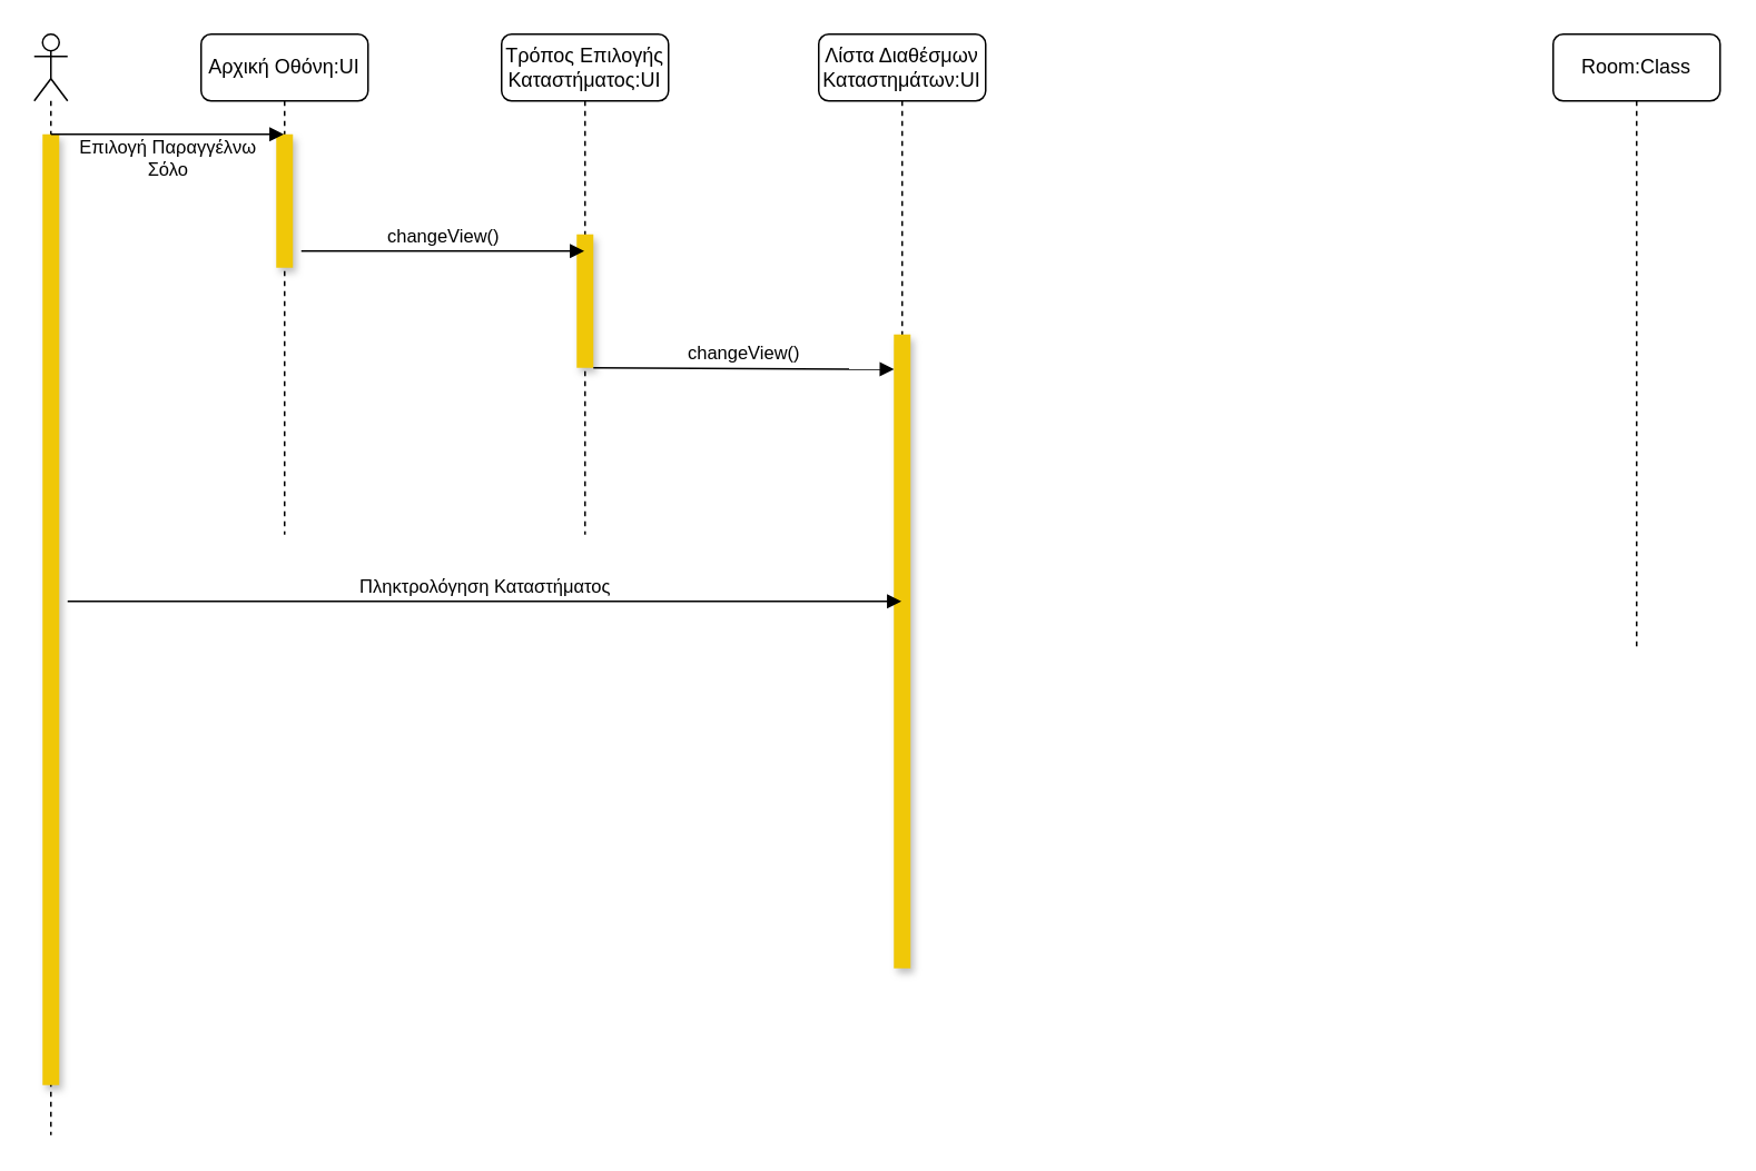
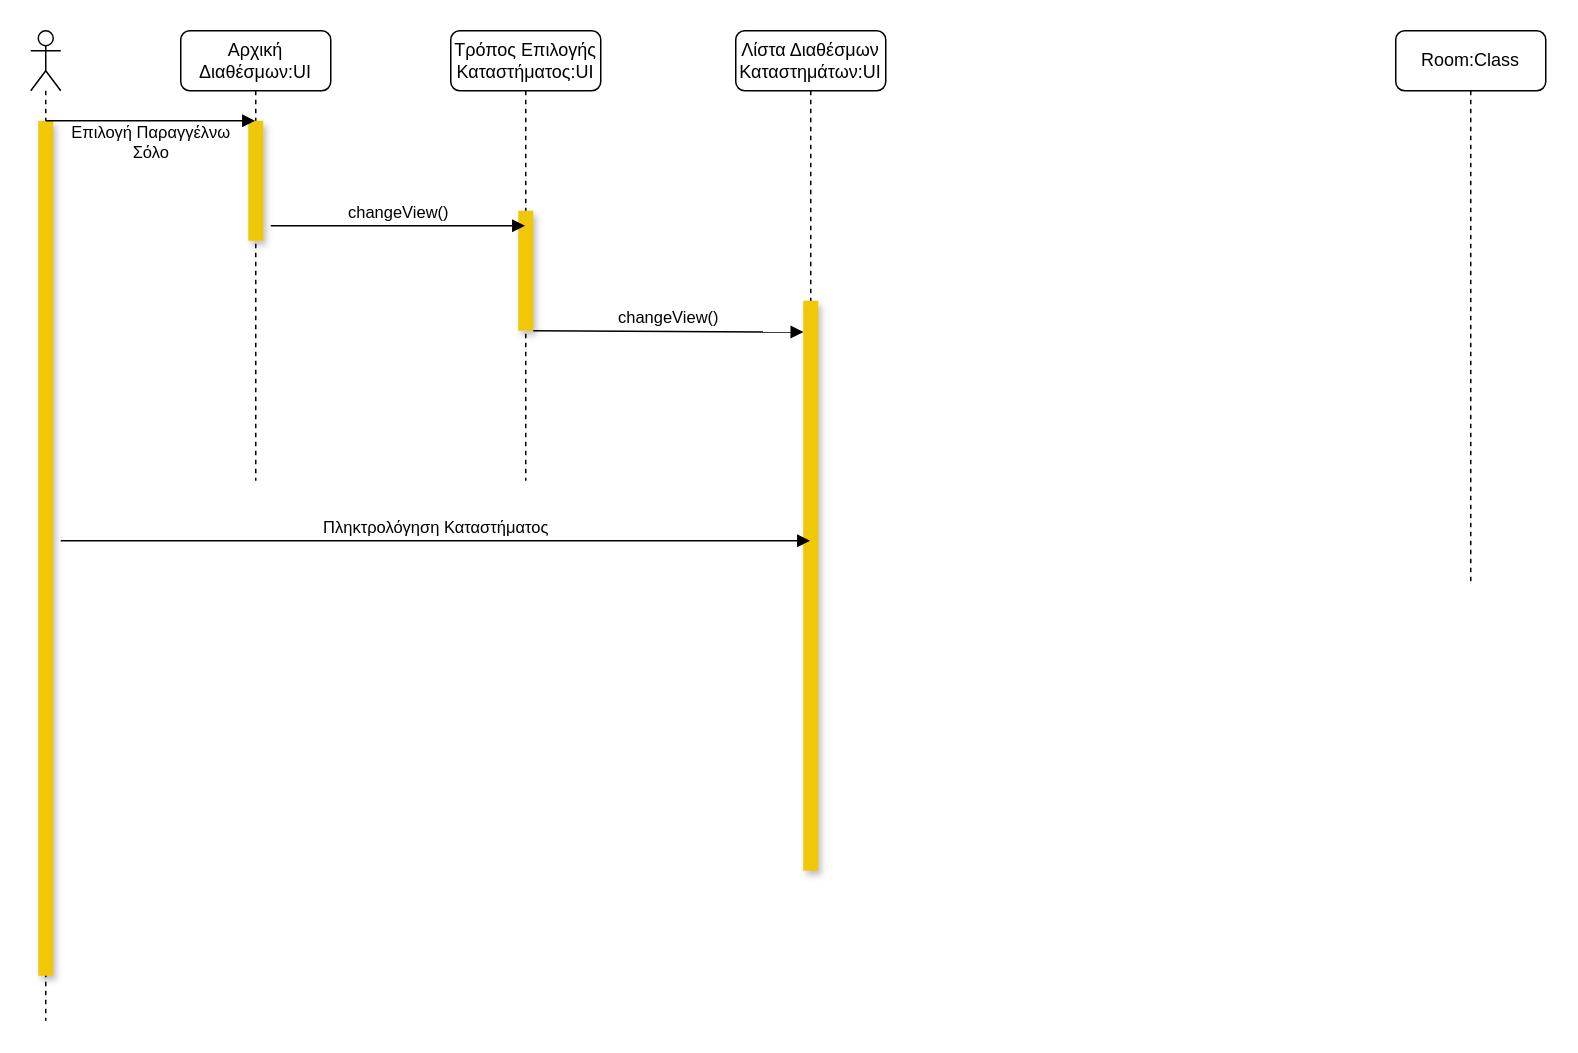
  <mxCell id="0" />
  <mxCell id="1" parent="0" />
- <mxCell id="2" value="Αρχική Οθόνη:UI" style="shape=umlLifeline;perimeter=lifelinePerimeter;whiteSpace=wrap;html=1;container=1;collapsible=0;recursiveResize=0;outlineConnect=0;rounded=1;" vertex="1" parent="1"><mxGeometry x="120" y="20" width="100" height="300" as="geometry" /></mxCell>
+ <mxCell id="2" value="Αρχική Διαθέσμων:UI" style="shape=umlLifeline;perimeter=lifelinePerimeter;whiteSpace=wrap;html=1;container=1;collapsible=0;recursiveResize=0;outlineConnect=0;rounded=1;" vertex="1" parent="1"><mxGeometry x="120" y="20" width="100" height="300" as="geometry" /></mxCell>
  <mxCell id="3" value="" style="html=1;points=[];perimeter=orthogonalPerimeter;rounded=0;shadow=1;fillColor=#F0C808;strokeColor=none;" vertex="1" parent="2"><mxGeometry x="45" y="60" width="10" height="80" as="geometry" /></mxCell>
  <mxCell id="4" value="Τρόπος Επιλογής Καταστήματος:UI" style="shape=umlLifeline;perimeter=lifelinePerimeter;whiteSpace=wrap;html=1;container=1;collapsible=0;recursiveResize=0;outlineConnect=0;rounded=1;" vertex="1" parent="1"><mxGeometry x="300" y="20" width="100" height="300" as="geometry" /></mxCell>
  <mxCell id="5" value="" style="html=1;points=[];perimeter=orthogonalPerimeter;rounded=0;shadow=1;fillColor=#F0C808;strokeColor=none;" vertex="1" parent="4"><mxGeometry x="45" y="120" width="10" height="80" as="geometry" /></mxCell>
  <mxCell id="6" value="changeView()" style="html=1;verticalAlign=bottom;endArrow=block;rounded=0;entryX=0.01;entryY=0.055;entryDx=0;entryDy=0;entryPerimeter=0;" edge="1" parent="4" target="9"><mxGeometry width="80" relative="1" as="geometry"><mxPoint x="55" y="200" as="sourcePoint" /><mxPoint x="224.5" y="200" as="targetPoint" /></mxGeometry></mxCell>
  <mxCell id="7" value="Room:Class" style="shape=umlLifeline;perimeter=lifelinePerimeter;whiteSpace=wrap;html=1;container=1;collapsible=0;recursiveResize=0;outlineConnect=0;rounded=1;" vertex="1" parent="1"><mxGeometry x="930" y="20" width="100" height="370" as="geometry" /></mxCell>
  <mxCell id="8" value="Λίστα Διαθέσμων Καταστημάτων:UI" style="shape=umlLifeline;perimeter=lifelinePerimeter;whiteSpace=wrap;html=1;container=1;collapsible=0;recursiveResize=0;outlineConnect=0;rounded=1;" vertex="1" parent="1"><mxGeometry x="490" y="20" width="100" height="560" as="geometry" /></mxCell>
  <mxCell id="9" value="" style="html=1;points=[];perimeter=orthogonalPerimeter;rounded=0;shadow=1;fillColor=#F0C808;strokeColor=none;" vertex="1" parent="8"><mxGeometry x="45" y="180" width="10" height="380" as="geometry" /></mxCell>
  <mxCell id="10" value="" style="shape=umlLifeline;participant=umlActor;perimeter=lifelinePerimeter;whiteSpace=wrap;html=1;container=1;collapsible=0;recursiveResize=0;verticalAlign=top;spacingTop=36;outlineConnect=0;rounded=1;" vertex="1" parent="1"><mxGeometry x="20" y="20" width="20" height="660" as="geometry" /></mxCell>
  <mxCell id="11" value="" style="html=1;points=[];perimeter=orthogonalPerimeter;rounded=0;fillColor=#F0C808;strokeColor=none;shadow=1;" vertex="1" parent="10"><mxGeometry x="5" y="60" width="10" height="570" as="geometry" /></mxCell>
  <mxCell id="12" value="Επιλογή Παραγγέλνω&lt;br&gt;Σόλο" style="html=1;verticalAlign=bottom;endArrow=block;rounded=0;" edge="1" parent="1" target="2"><mxGeometry x="0.004" y="-30" width="80" relative="1" as="geometry"><mxPoint x="30" y="80" as="sourcePoint" /><mxPoint x="110" y="80" as="targetPoint" /><mxPoint as="offset" /></mxGeometry></mxCell>
  <mxCell id="13" value="changeView()" style="html=1;verticalAlign=bottom;endArrow=block;rounded=0;" edge="1" parent="1" target="4"><mxGeometry width="80" relative="1" as="geometry"><mxPoint x="180" y="150" as="sourcePoint" /><mxPoint x="250" y="150" as="targetPoint" /></mxGeometry></mxCell>
  <mxCell id="14" value="Πληκτρολόγηση Καταστήματος" style="html=1;verticalAlign=bottom;endArrow=block;rounded=0;" edge="1" parent="1" target="8"><mxGeometry width="80" relative="1" as="geometry"><mxPoint x="40" y="360" as="sourcePoint" /><mxPoint x="120" y="360" as="targetPoint" /></mxGeometry></mxCell>
